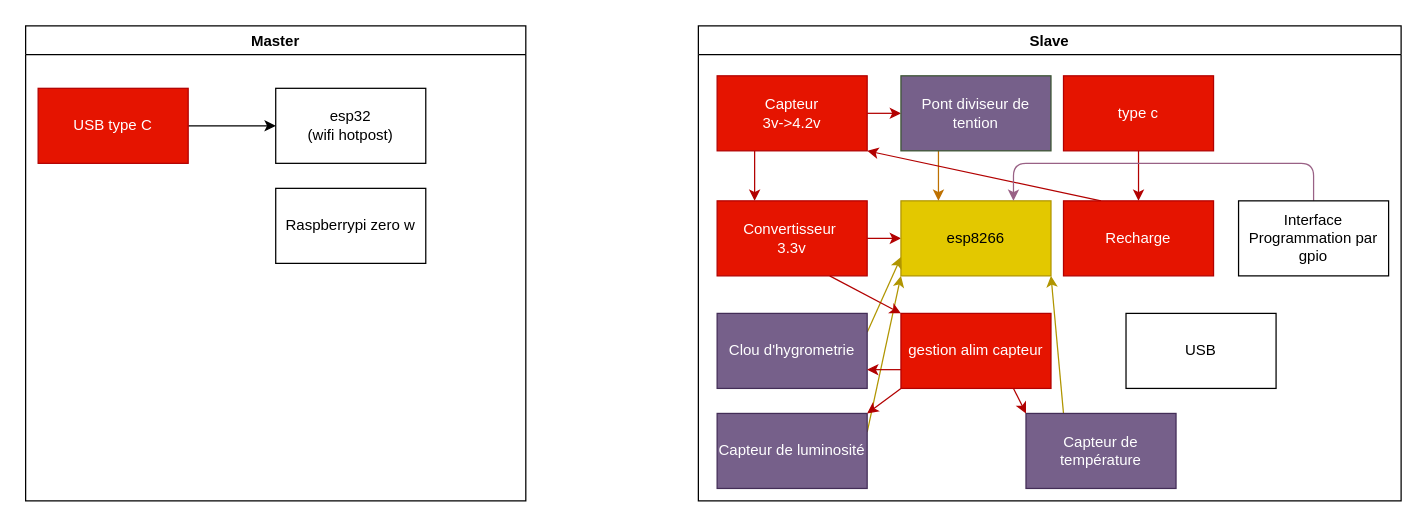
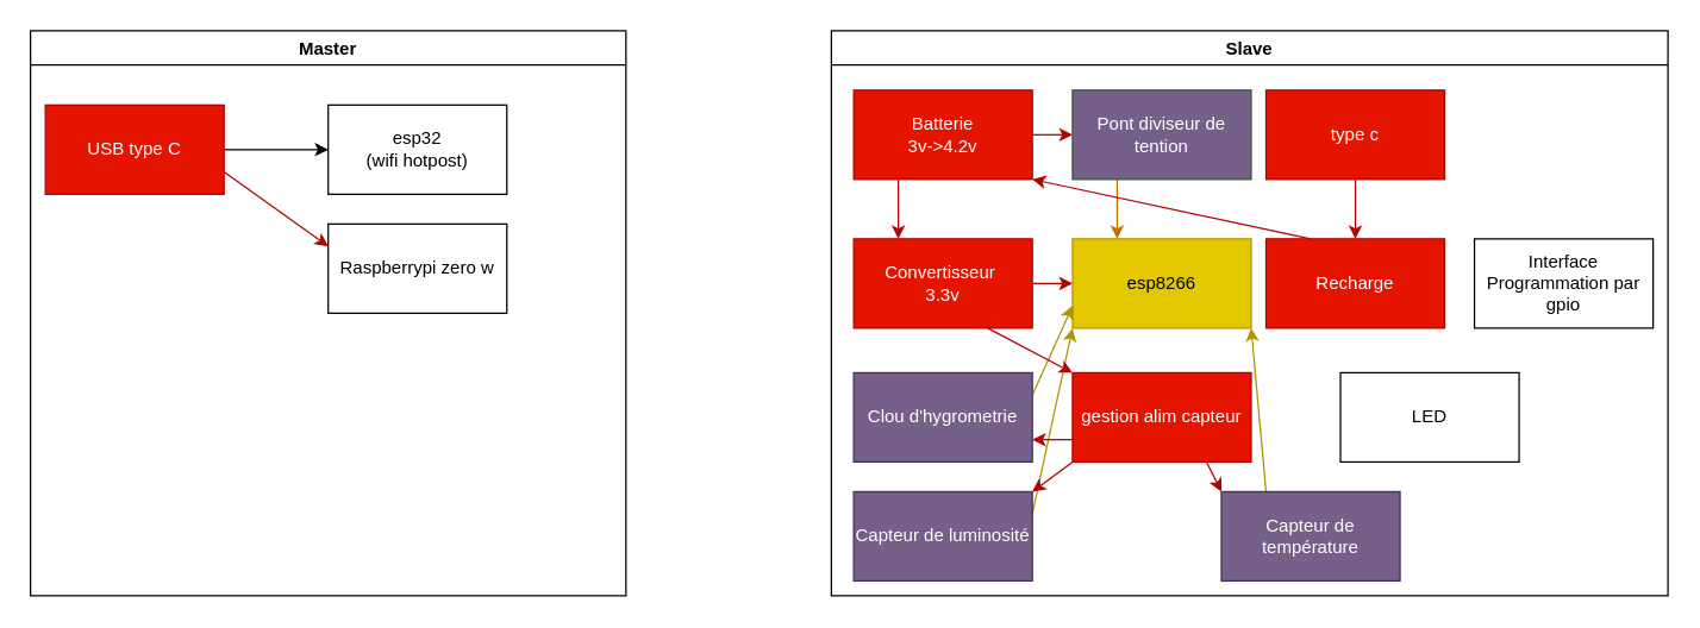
  <mxCell id="0" />
  <mxCell id="1" parent="0" />
  <mxCell id="2" value="Master" style="swimlane;" vertex="1" parent="1"><mxGeometry x="20" y="20" width="400" height="380" as="geometry" /></mxCell>
  <mxCell id="3" value="esp32&lt;br&gt;(wifi hotpost)" style="rounded=0;whiteSpace=wrap;html=1;" vertex="1" parent="2"><mxGeometry x="200" y="50" width="120" height="60" as="geometry" /></mxCell>
  <mxCell id="4" value="Raspberrypi zero w" style="rounded=0;whiteSpace=wrap;html=1;" vertex="1" parent="2"><mxGeometry x="200" y="130" width="120" height="60" as="geometry" /></mxCell>
+ <mxCell id="5" style="edgeStyle=none;html=1;exitX=1;exitY=0.75;exitDx=0;exitDy=0;entryX=0;entryY=0.25;entryDx=0;entryDy=0;fillColor=#e51400;strokeColor=#B20000;" edge="1" parent="2" source="7" target="4"><mxGeometry relative="1" as="geometry" /></mxCell>
  <mxCell id="6" style="edgeStyle=none;html=1;exitX=1;exitY=0.5;exitDx=0;exitDy=0;entryX=0;entryY=0.5;entryDx=0;entryDy=0;" edge="1" parent="2" source="7" target="3"><mxGeometry relative="1" as="geometry" /></mxCell>
  <mxCell id="7" value="USB type C" style="rounded=0;whiteSpace=wrap;html=1;fillColor=#e51400;fontColor=#ffffff;strokeColor=#B20000;" vertex="1" parent="2"><mxGeometry x="10" y="50" width="120" height="60" as="geometry" /></mxCell>
  <mxCell id="8" value="Slave" style="swimlane;" vertex="1" parent="1"><mxGeometry x="558" y="20" width="562" height="380" as="geometry" /></mxCell>
  <mxCell id="9" style="edgeStyle=none;html=1;exitX=0.25;exitY=1;exitDx=0;exitDy=0;entryX=0.25;entryY=0;entryDx=0;entryDy=0;fillColor=#e51400;strokeColor=#B20000;" edge="1" parent="8" source="11" target="13"><mxGeometry relative="1" as="geometry" /></mxCell>
  <mxCell id="10" style="edgeStyle=none;html=1;exitX=1;exitY=0.5;exitDx=0;exitDy=0;entryX=0;entryY=0.5;entryDx=0;entryDy=0;fillColor=#e51400;strokeColor=#B20000;" edge="1" parent="8" source="11" target="16"><mxGeometry relative="1" as="geometry" /></mxCell>
- <mxCell id="11" value="Capteur&lt;br&gt;3v-&amp;gt;4.2v" style="rounded=0;whiteSpace=wrap;html=1;fillColor=#e51400;fontColor=#ffffff;strokeColor=#B20000;" vertex="1" parent="8"><mxGeometry x="15" y="40" width="120" height="60" as="geometry" /></mxCell>
+ <mxCell id="11" value="Batterie&lt;br&gt;3v-&amp;gt;4.2v" style="rounded=0;whiteSpace=wrap;html=1;fillColor=#e51400;fontColor=#ffffff;strokeColor=#B20000;" vertex="1" parent="8"><mxGeometry x="15" y="40" width="120" height="60" as="geometry" /></mxCell>
  <mxCell id="12" style="edgeStyle=none;html=1;exitX=1;exitY=0.5;exitDx=0;exitDy=0;entryX=0;entryY=0.5;entryDx=0;entryDy=0;fillColor=#e51400;strokeColor=#B20000;" edge="1" parent="8" source="13" target="14"><mxGeometry relative="1" as="geometry" /></mxCell>
  <mxCell id="13" value="Convertisseur&amp;nbsp;&lt;br&gt;3.3v" style="rounded=0;whiteSpace=wrap;html=1;fillColor=#e51400;fontColor=#ffffff;strokeColor=#B20000;" vertex="1" parent="8"><mxGeometry x="15" y="140" width="120" height="60" as="geometry" /></mxCell>
  <mxCell id="14" value="esp8266" style="rounded=0;whiteSpace=wrap;html=1;fillColor=#e3c800;fontColor=#000000;strokeColor=#B09500;" vertex="1" parent="8"><mxGeometry x="162" y="140" width="120" height="60" as="geometry" /></mxCell>
  <mxCell id="15" style="edgeStyle=none;html=1;exitX=0.25;exitY=1;exitDx=0;exitDy=0;entryX=0.25;entryY=0;entryDx=0;entryDy=0;fillColor=#f0a30a;strokeColor=#BD7000;" edge="1" parent="8" source="16" target="14"><mxGeometry relative="1" as="geometry" /></mxCell>
  <mxCell id="16" value="Pont diviseur de tention" style="rounded=0;whiteSpace=wrap;html=1;fillColor=#76608a;fontColor=#ffffff;strokeColor=#3A5431;" vertex="1" parent="8"><mxGeometry x="162" y="40" width="120" height="60" as="geometry" /></mxCell>
  <mxCell id="17" style="edgeStyle=none;html=1;exitX=1;exitY=0.25;exitDx=0;exitDy=0;entryX=0;entryY=0.75;entryDx=0;entryDy=0;fillColor=#e3c800;strokeColor=#B09500;" edge="1" parent="8" source="18" target="14"><mxGeometry relative="1" as="geometry" /></mxCell>
  <mxCell id="18" value="Clou d'hygrometrie" style="rounded=0;whiteSpace=wrap;html=1;fillColor=#76608a;fontColor=#ffffff;strokeColor=#432D57;" vertex="1" parent="8"><mxGeometry x="15" y="230" width="120" height="60" as="geometry" /></mxCell>
  <mxCell id="19" style="edgeStyle=none;html=1;exitX=1;exitY=0.25;exitDx=0;exitDy=0;entryX=0;entryY=1;entryDx=0;entryDy=0;fillColor=#e3c800;strokeColor=#B09500;" edge="1" parent="8" source="20" target="14"><mxGeometry relative="1" as="geometry" /></mxCell>
  <mxCell id="20" value="Capteur de luminosité" style="rounded=0;whiteSpace=wrap;html=1;fillColor=#76608a;fontColor=#ffffff;strokeColor=#432D57;" vertex="1" parent="8"><mxGeometry x="15" y="310" width="120" height="60" as="geometry" /></mxCell>
  <mxCell id="21" style="edgeStyle=none;html=1;exitX=0.25;exitY=0;exitDx=0;exitDy=0;entryX=1;entryY=1;entryDx=0;entryDy=0;fillColor=#e3c800;strokeColor=#B09500;" edge="1" parent="8" source="22" target="14"><mxGeometry relative="1" as="geometry" /></mxCell>
  <mxCell id="22" value="Capteur de température" style="rounded=0;whiteSpace=wrap;html=1;fillColor=#76608a;fontColor=#ffffff;strokeColor=#432D57;" vertex="1" parent="8"><mxGeometry x="262" y="310" width="120" height="60" as="geometry" /></mxCell>
  <mxCell id="23" style="edgeStyle=none;html=1;exitX=0;exitY=0.75;exitDx=0;exitDy=0;entryX=1;entryY=0.75;entryDx=0;entryDy=0;fillColor=#e51400;strokeColor=#B20000;" edge="1" parent="8" source="26" target="18"><mxGeometry relative="1" as="geometry" /></mxCell>
  <mxCell id="24" style="edgeStyle=none;html=1;exitX=0;exitY=1;exitDx=0;exitDy=0;entryX=1;entryY=0;entryDx=0;entryDy=0;fillColor=#e51400;strokeColor=#B20000;" edge="1" parent="8" source="26" target="20"><mxGeometry relative="1" as="geometry" /></mxCell>
  <mxCell id="25" style="edgeStyle=none;html=1;exitX=0.75;exitY=1;exitDx=0;exitDy=0;entryX=0;entryY=0;entryDx=0;entryDy=0;fillColor=#e51400;strokeColor=#B20000;" edge="1" parent="8" source="26" target="22"><mxGeometry relative="1" as="geometry" /></mxCell>
  <mxCell id="26" value="gestion alim capteur" style="rounded=0;whiteSpace=wrap;html=1;fillColor=#e51400;fontColor=#ffffff;strokeColor=#B20000;" vertex="1" parent="8"><mxGeometry x="162" y="230" width="120" height="60" as="geometry" /></mxCell>
  <mxCell id="27" style="edgeStyle=none;html=1;exitX=0.75;exitY=1;exitDx=0;exitDy=0;entryX=0;entryY=0;entryDx=0;entryDy=0;fillColor=#e51400;strokeColor=#B20000;" edge="1" parent="8" source="13" target="26"><mxGeometry relative="1" as="geometry"><mxPoint x="142" y="210" as="targetPoint" /></mxGeometry></mxCell>
  <mxCell id="28" style="edgeStyle=none;html=1;exitX=0.5;exitY=1;exitDx=0;exitDy=0;entryX=0.5;entryY=0;entryDx=0;entryDy=0;fillColor=#e51400;strokeColor=#B20000;" edge="1" parent="8" source="29" target="31"><mxGeometry relative="1" as="geometry" /></mxCell>
  <mxCell id="29" value="type c" style="rounded=0;whiteSpace=wrap;html=1;fillColor=#e51400;fontColor=#ffffff;strokeColor=#B20000;" vertex="1" parent="8"><mxGeometry x="292" y="40" width="120" height="60" as="geometry" /></mxCell>
  <mxCell id="30" style="edgeStyle=none;html=1;exitX=0.25;exitY=0;exitDx=0;exitDy=0;entryX=1;entryY=1;entryDx=0;entryDy=0;fillColor=#e51400;strokeColor=#B20000;" edge="1" parent="8" source="31" target="11"><mxGeometry relative="1" as="geometry" /></mxCell>
  <mxCell id="31" value="Recharge" style="rounded=0;whiteSpace=wrap;html=1;fillColor=#e51400;fontColor=#ffffff;strokeColor=#B20000;" vertex="1" parent="8"><mxGeometry x="292" y="140" width="120" height="60" as="geometry" /></mxCell>
- <mxCell id="32" value="USB" style="rounded=0;whiteSpace=wrap;html=1;" vertex="1" parent="8"><mxGeometry x="342" y="230" width="120" height="60" as="geometry" /></mxCell>
- <mxCell id="33" style="edgeStyle=none;html=1;exitX=0.5;exitY=0;exitDx=0;exitDy=0;entryX=0.75;entryY=0;entryDx=0;entryDy=0;fillColor=#e6d0de;strokeColor=#996185;gradientColor=#d5739d;" edge="1" parent="8" source="34" target="14"><mxGeometry relative="1" as="geometry"><Array as="points"><mxPoint x="492" y="110" /><mxPoint x="252" y="110" /></Array></mxGeometry></mxCell>
+ <mxCell id="32" value="LED" style="rounded=0;whiteSpace=wrap;html=1;" vertex="1" parent="8"><mxGeometry x="342" y="230" width="120" height="60" as="geometry" /></mxCell>
  <mxCell id="34" value="Interface Programmation par gpio" style="rounded=0;whiteSpace=wrap;html=1;" vertex="1" parent="8"><mxGeometry x="432" y="140" width="120" height="60" as="geometry" /></mxCell>
